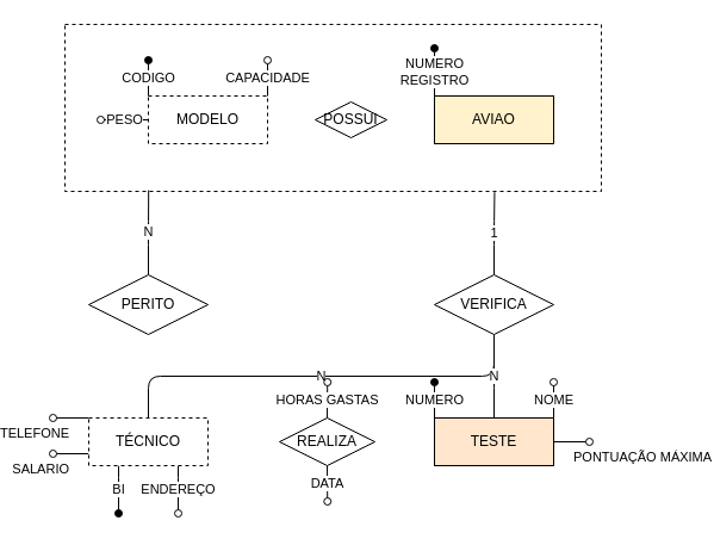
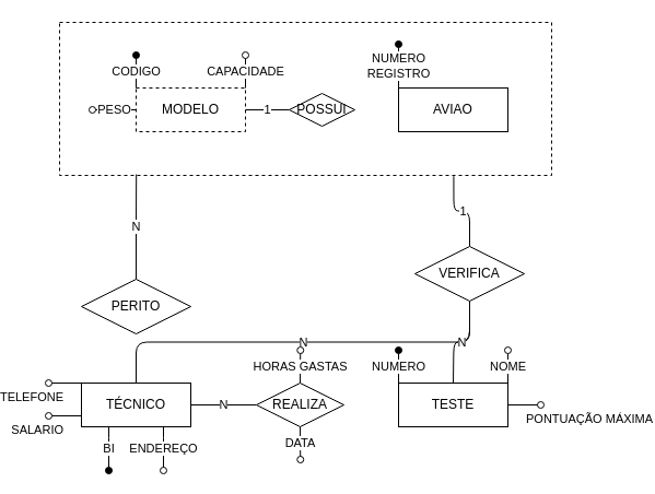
  <mxCell id="0" />
  <mxCell id="1" parent="0" />
  <mxCell id="2" value="" style="verticalLabelPosition=bottom;verticalAlign=top;html=1;shape=mxgraph.basic.rect;fillColor2=none;strokeWidth=1;size=20;indent=5;fillColor=none;dashed=1;" parent="1" vertex="1"><mxGeometry x="30" y="20" width="450" height="140" as="geometry" /></mxCell>
  <mxCell id="3" value="" style="group;" parent="1" vertex="1" connectable="0"><mxGeometry x="340" y="40" width="100" height="80" as="geometry" /></mxCell>
  <mxCell id="4" value="NUMERO&lt;br&gt;REGISTRO" style="edgeStyle=orthogonalEdgeStyle;orthogonalLoop=1;jettySize=auto;html=1;exitX=0;exitY=0;exitDx=0;exitDy=0;endArrow=oval;endFill=1;" parent="3" source="5" edge="1"><mxGeometry relative="1" as="geometry"><mxPoint as="targetPoint" /></mxGeometry></mxCell>
- <mxCell id="5" value="AVIAO" style="whiteSpace=wrap;html=1;align=center;fillColor=#fff2cc;" parent="3" vertex="1"><mxGeometry y="40" width="100" height="40" as="geometry" /></mxCell>
+ <mxCell id="5" value="AVIAO" style="whiteSpace=wrap;html=1;align=center;" parent="3" vertex="1"><mxGeometry y="40" width="100" height="40" as="geometry" /></mxCell>
  <mxCell id="6" value="" style="group;" parent="1" vertex="1" connectable="0"><mxGeometry x="80" y="50" width="120" height="70" as="geometry" /></mxCell>
  <mxCell id="7" value="" style="group;" parent="6" vertex="1" connectable="0"><mxGeometry x="20" width="100" height="70" as="geometry" /></mxCell>
  <mxCell id="8" value="CODIGO" style="edgeStyle=orthogonalEdgeStyle;orthogonalLoop=1;jettySize=auto;html=1;exitX=0;exitY=0;exitDx=0;exitDy=0;endArrow=oval;endFill=1;" parent="7" source="9" edge="1"><mxGeometry relative="1" as="geometry"><mxPoint as="targetPoint" /></mxGeometry></mxCell>
  <mxCell id="9" value="MODELO" style="whiteSpace=wrap;html=1;align=center;dashed=1;" parent="7" vertex="1"><mxGeometry y="30" width="100" height="40" as="geometry" /></mxCell>
  <mxCell id="10" value="CAPACIDADE" style="edgeStyle=orthogonalEdgeStyle;orthogonalLoop=1;jettySize=auto;html=1;exitX=1;exitY=0;exitDx=0;exitDy=0;endArrow=oval;endFill=0;" parent="6" source="9" edge="1"><mxGeometry x="20" as="geometry"><mxPoint x="120" as="targetPoint" /></mxGeometry></mxCell>
  <mxCell id="11" value="PESO" style="edgeStyle=orthogonalEdgeStyle;orthogonalLoop=1;jettySize=auto;html=1;exitX=0;exitY=0.5;exitDx=0;exitDy=0;endArrow=oval;endFill=0;" parent="6" source="9" edge="1"><mxGeometry x="20" as="geometry"><mxPoint x="-20" y="50" as="targetPoint" /><Array as="points"><mxPoint y="50" /><mxPoint y="50" /></Array></mxGeometry></mxCell>
  <mxCell id="12" value="POSSUI" style="shape=rhombus;perimeter=rhombusPerimeter;whiteSpace=wrap;html=1;align=center;" parent="1" vertex="1"><mxGeometry x="240" y="85" width="60" height="30" as="geometry" /></mxCell>
+ <mxCell id="13" value="1" style="edgeStyle=orthogonalEdgeStyle;orthogonalLoop=1;jettySize=auto;html=1;exitX=1;exitY=0.5;exitDx=0;exitDy=0;entryX=0;entryY=0.5;entryDx=0;entryDy=0;endArrow=none;endFill=0;" parent="1" source="9" target="12" edge="1"><mxGeometry relative="1" as="geometry" /></mxCell>
  <mxCell id="14" value="N" style="edgeStyle=orthogonalEdgeStyle;orthogonalLoop=1;jettySize=auto;html=1;exitX=0.5;exitY=0;exitDx=0;exitDy=0;entryX=0.156;entryY=0.993;entryDx=0;entryDy=0;entryPerimeter=0;endArrow=none;endFill=0;" parent="1" source="15" target="2" edge="1"><mxGeometry relative="1" as="geometry" /></mxCell>
- <mxCell id="15" value="PERITO" style="shape=rhombus;perimeter=rhombusPerimeter;whiteSpace=wrap;html=1;align=center;" parent="1" vertex="1"><mxGeometry x="50" y="230" width="100" height="50" as="geometry" /></mxCell>
+ <mxCell id="15" value="PERITO" style="shape=rhombus;perimeter=rhombusPerimeter;whiteSpace=wrap;html=1;align=center;" parent="1" vertex="1"><mxGeometry x="50" y="255" width="100" height="50" as="geometry" /></mxCell>
  <mxCell id="16" value="N" style="edgeStyle=orthogonalEdgeStyle;orthogonalLoop=1;jettySize=auto;html=1;exitX=0.5;exitY=0;exitDx=0;exitDy=0;endArrow=none;endFill=0;" parent="1" source="22" target="34" edge="1"><mxGeometry relative="1" as="geometry" /></mxCell>
  <mxCell id="17" value="" style="group;" parent="1" vertex="1" connectable="0"><mxGeometry x="20" y="350" width="130" height="80" as="geometry" /></mxCell>
  <mxCell id="18" value="BI" style="edgeStyle=orthogonalEdgeStyle;orthogonalLoop=1;jettySize=auto;html=1;exitX=0.25;exitY=1;exitDx=0;exitDy=0;endArrow=oval;endFill=1;" parent="17" source="22" edge="1"><mxGeometry as="geometry"><mxPoint x="55" y="80" as="targetPoint" /></mxGeometry></mxCell>
  <mxCell id="19" value="ENDEREÇO" style="edgeStyle=orthogonalEdgeStyle;orthogonalLoop=1;jettySize=auto;html=1;exitX=0.75;exitY=1;exitDx=0;exitDy=0;endArrow=oval;endFill=0;" parent="17" source="22" edge="1"><mxGeometry as="geometry"><mxPoint x="105" y="80" as="targetPoint" /></mxGeometry></mxCell>
  <mxCell id="20" value="TELEFONE" style="edgeStyle=orthogonalEdgeStyle;orthogonalLoop=1;jettySize=auto;html=1;exitX=0;exitY=0;exitDx=0;exitDy=0;endArrow=oval;endFill=0;labelPosition=left;verticalLabelPosition=bottom;align=right;verticalAlign=top;" parent="17" source="22" edge="1"><mxGeometry as="geometry"><mxPoint as="targetPoint" /></mxGeometry></mxCell>
  <mxCell id="21" value="SALARIO" style="edgeStyle=orthogonalEdgeStyle;orthogonalLoop=1;jettySize=auto;html=1;exitX=0;exitY=0.75;exitDx=0;exitDy=0;endArrow=oval;endFill=0;labelPosition=left;verticalLabelPosition=bottom;align=right;verticalAlign=top;" parent="17" source="22" edge="1"><mxGeometry as="geometry"><mxPoint y="30" as="targetPoint" /><Array as="points"><mxPoint y="30" /></Array></mxGeometry></mxCell>
- <mxCell id="22" value="TÉCNICO" style="whiteSpace=wrap;html=1;align=center;dashed=1;" parent="17" vertex="1"><mxGeometry x="30" width="100" height="40" as="geometry" /></mxCell>
+ <mxCell id="22" value="TÉCNICO" style="whiteSpace=wrap;html=1;align=center;" parent="17" vertex="1"><mxGeometry x="30" width="100" height="40" as="geometry" /></mxCell>
  <mxCell id="23" value="DATA" style="edgeStyle=orthogonalEdgeStyle;orthogonalLoop=1;jettySize=auto;html=1;exitX=0.5;exitY=1;exitDx=0;exitDy=0;endArrow=oval;endFill=0;" parent="1" source="25" edge="1"><mxGeometry relative="1" as="geometry"><mxPoint x="250.235" y="420" as="targetPoint" /></mxGeometry></mxCell>
  <mxCell id="24" value="HORAS GASTAS" style="edgeStyle=orthogonalEdgeStyle;orthogonalLoop=1;jettySize=auto;html=1;exitX=0.5;exitY=0;exitDx=0;exitDy=0;endArrow=oval;endFill=0;" parent="1" source="25" edge="1"><mxGeometry relative="1" as="geometry"><mxPoint x="250.235" y="320" as="targetPoint" /></mxGeometry></mxCell>
  <mxCell id="25" value="REALIZA" style="shape=rhombus;perimeter=rhombusPerimeter;whiteSpace=wrap;html=1;align=center;" parent="1" vertex="1"><mxGeometry x="210" y="350" width="80" height="40" as="geometry" /></mxCell>
+ <mxCell id="26" value="N" style="edgeStyle=orthogonalEdgeStyle;orthogonalLoop=1;jettySize=auto;html=1;endArrow=none;endFill=0;" parent="1" source="22" target="25" edge="1"><mxGeometry relative="1" as="geometry" /></mxCell>
  <mxCell id="27" value="" style="group;" parent="1" vertex="1" connectable="0"><mxGeometry x="340" y="320" width="130" height="70" as="geometry" /></mxCell>
  <mxCell id="28" value="NUMERO" style="edgeStyle=orthogonalEdgeStyle;orthogonalLoop=1;jettySize=auto;html=1;exitX=0;exitY=0;exitDx=0;exitDy=0;endArrow=oval;endFill=1;" parent="27" source="31" edge="1"><mxGeometry relative="1" as="geometry"><mxPoint as="targetPoint" /></mxGeometry></mxCell>
  <mxCell id="29" value="NOME" style="edgeStyle=orthogonalEdgeStyle;orthogonalLoop=1;jettySize=auto;html=1;exitX=1;exitY=0;exitDx=0;exitDy=0;endArrow=oval;endFill=0;" parent="27" source="31" edge="1"><mxGeometry relative="1" as="geometry"><mxPoint x="100" as="targetPoint" /></mxGeometry></mxCell>
  <mxCell id="30" value="PONTUAÇÃO MÁXIMA" style="edgeStyle=orthogonalEdgeStyle;orthogonalLoop=1;jettySize=auto;html=1;exitX=1;exitY=0.5;exitDx=0;exitDy=0;endArrow=oval;endFill=0;labelPosition=right;verticalLabelPosition=bottom;align=left;verticalAlign=top;" parent="27" source="31" edge="1"><mxGeometry relative="1" as="geometry"><mxPoint x="130" y="50" as="targetPoint" /></mxGeometry></mxCell>
- <mxCell id="31" value="TESTE" style="whiteSpace=wrap;html=1;align=center;fillColor=#ffe6cc;" parent="27" vertex="1"><mxGeometry y="30" width="100" height="40" as="geometry" /></mxCell>
+ <mxCell id="31" value="TESTE" style="whiteSpace=wrap;html=1;align=center;" parent="27" vertex="1"><mxGeometry y="30" width="100" height="40" as="geometry" /></mxCell>
  <mxCell id="32" value="1" style="edgeStyle=orthogonalEdgeStyle;orthogonalLoop=1;jettySize=auto;html=1;exitX=0.5;exitY=0;exitDx=0;exitDy=0;entryX=0.801;entryY=1.005;entryDx=0;entryDy=0;entryPerimeter=0;endArrow=none;endFill=0;" parent="1" source="34" target="2" edge="1"><mxGeometry relative="1" as="geometry" /></mxCell>
  <mxCell id="33" value="N" style="edgeStyle=orthogonalEdgeStyle;orthogonalLoop=1;jettySize=auto;html=1;exitX=0.5;exitY=1;exitDx=0;exitDy=0;endArrow=none;endFill=0;" parent="1" source="34" edge="1"><mxGeometry relative="1" as="geometry"><mxPoint x="390" y="350" as="targetPoint" /></mxGeometry></mxCell>
- <mxCell id="34" value="VERIFICA" style="shape=rhombus;perimeter=rhombusPerimeter;whiteSpace=wrap;html=1;align=center;" parent="1" vertex="1"><mxGeometry x="340" y="230" width="100" height="50" as="geometry" /></mxCell>
+ <mxCell id="34" value="VERIFICA" style="shape=rhombus;perimeter=rhombusPerimeter;whiteSpace=wrap;html=1;align=center;" parent="1" vertex="1"><mxGeometry x="355" y="225" width="100" height="50" as="geometry" /></mxCell>
